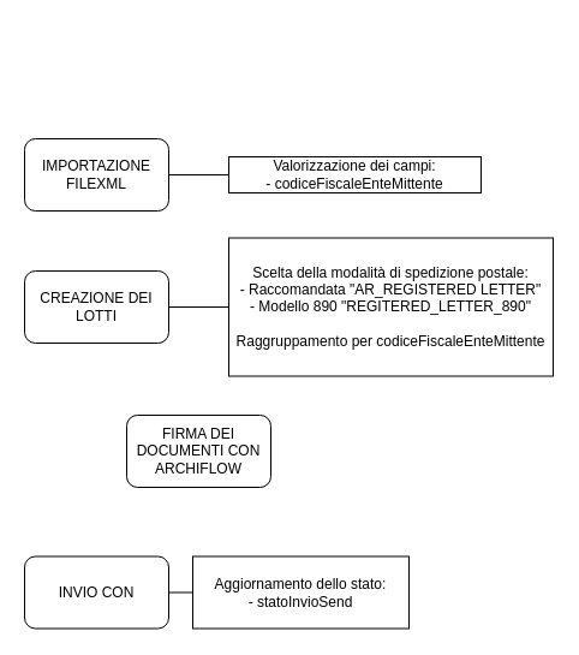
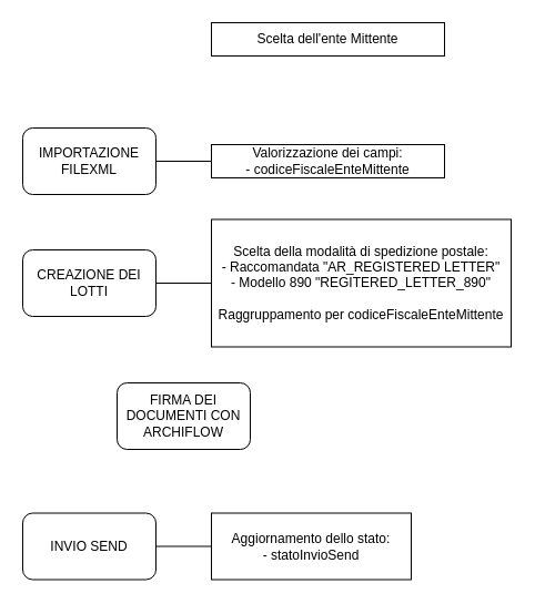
  <mxCell id="0" />
  <mxCell id="1" parent="0" />
+ <mxCell id="2" value="Scelta dell'ente Mittente" style="text;html=1;align=center;verticalAlign=middle;whiteSpace=wrap;rounded=0;strokeColor=default;" parent="1" vertex="1"><mxGeometry x="190" y="20" width="210" height="30" as="geometry" /></mxCell>
  <mxCell id="3" value="&lt;div&gt;IMPORTAZIONE FILEXML&lt;/div&gt;" style="rounded=1;whiteSpace=wrap;html=1;" parent="1" vertex="1"><mxGeometry x="20" y="115" width="120" height="60" as="geometry" /></mxCell>
  <mxCell id="4" value="Valorizzazione dei campi:&lt;br&gt;- codiceFiscaleEnteMittente" style="text;html=1;align=center;verticalAlign=middle;whiteSpace=wrap;rounded=0;strokeColor=default;" parent="1" vertex="1"><mxGeometry x="190" y="130" width="210" height="30" as="geometry" /></mxCell>
  <mxCell id="5" value="" style="endArrow=none;html=1;rounded=0;entryX=0;entryY=0.5;entryDx=0;entryDy=0;exitX=1;exitY=0.5;exitDx=0;exitDy=0;" parent="1" target="4" edge="1"><mxGeometry width="50" height="50" relative="1" as="geometry"><mxPoint x="140" y="145" as="sourcePoint" /><mxPoint x="250" y="425" as="targetPoint" /></mxGeometry></mxCell>
  <mxCell id="6" value="CREAZIONE DEI LOTTI" style="rounded=1;whiteSpace=wrap;html=1;" parent="1" vertex="1"><mxGeometry x="20" y="225" width="120" height="60" as="geometry" /></mxCell>
  <mxCell id="7" value="&lt;div&gt;Scelta della modalità di spedizione postale:&lt;/div&gt;&lt;div&gt;- Raccomandata &quot;AR_REGISTERED LETTER&quot;&lt;/div&gt;&lt;div&gt;- Modello 890 &quot;REGITERED_LETTER_890&quot;&lt;/div&gt;&lt;div&gt;&lt;br&gt;&lt;/div&gt;Raggruppamento per codiceFiscaleEnteMittente" style="text;html=1;align=center;verticalAlign=middle;whiteSpace=wrap;rounded=0;strokeColor=default;" parent="1" vertex="1"><mxGeometry x="190" y="197.5" width="270" height="115" as="geometry" /></mxCell>
  <mxCell id="8" value="" style="endArrow=none;html=1;rounded=0;entryX=0;entryY=0.5;entryDx=0;entryDy=0;exitX=1;exitY=0.5;exitDx=0;exitDy=0;" parent="1" target="7" edge="1"><mxGeometry width="50" height="50" relative="1" as="geometry"><mxPoint x="140" y="255" as="sourcePoint" /><mxPoint x="250" y="535" as="targetPoint" /></mxGeometry></mxCell>
  <mxCell id="9" value="FIRMA DEI DOCUMENTI CON ARCHIFLOW" style="rounded=1;whiteSpace=wrap;html=1;" vertex="1" parent="1"><mxGeometry x="105" y="345" width="120" height="60" as="geometry" /></mxCell>
- <mxCell id="10" value="INVIO CON" style="rounded=1;whiteSpace=wrap;html=1;" vertex="1" parent="1"><mxGeometry x="20" y="462.5" width="120" height="60" as="geometry" /></mxCell>
- <mxCell id="11" value="Aggiornamento dello stato:&lt;div&gt;- statoInvioSend&lt;/div&gt;" style="text;html=1;align=center;verticalAlign=middle;whiteSpace=wrap;rounded=0;strokeColor=default;" vertex="1" parent="1"><mxGeometry x="160" y="462.5" width="180" height="60" as="geometry" /></mxCell>
+ <mxCell id="10" value="INVIO SEND" style="rounded=1;whiteSpace=wrap;html=1;" vertex="1" parent="1"><mxGeometry x="20" y="462.5" width="120" height="60" as="geometry" /></mxCell>
+ <mxCell id="11" value="Aggiornamento dello stato:&lt;div&gt;- statoInvioSend&lt;/div&gt;" style="text;html=1;align=center;verticalAlign=middle;whiteSpace=wrap;rounded=0;strokeColor=default;" vertex="1" parent="1"><mxGeometry x="190" y="462.5" width="180" height="60" as="geometry" /></mxCell>
  <mxCell id="12" value="" style="endArrow=none;html=1;rounded=0;entryX=0;entryY=0.5;entryDx=0;entryDy=0;exitX=1;exitY=0.5;exitDx=0;exitDy=0;" edge="1" parent="1" target="11"><mxGeometry width="50" height="50" relative="1" as="geometry"><mxPoint x="140" y="492.5" as="sourcePoint" /><mxPoint x="250" y="772.5" as="targetPoint" /></mxGeometry></mxCell>
